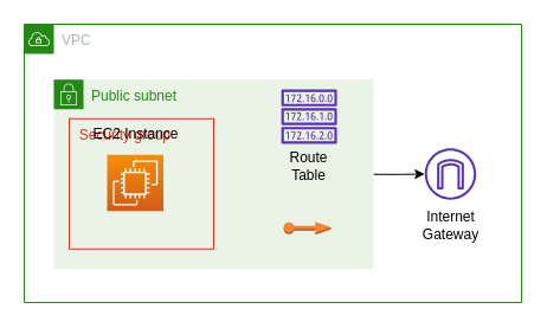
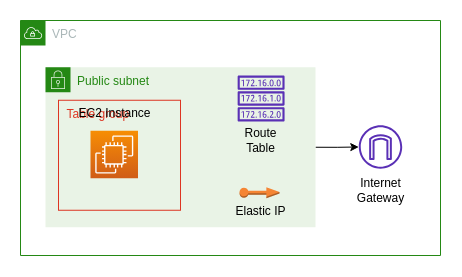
  <mxCell id="0" />
  <mxCell id="1" parent="0" />
  <mxCell id="2" value="VPC" style="points=[[0,0],[0.25,0],[0.5,0],[0.75,0],[1,0],[1,0.25],[1,0.5],[1,0.75],[1,1],[0.75,1],[0.5,1],[0.25,1],[0,1],[0,0.75],[0,0.5],[0,0.25]];outlineConnect=0;gradientColor=none;html=1;whiteSpace=wrap;fontSize=12;fontStyle=0;shape=mxgraph.aws4.group;grIcon=mxgraph.aws4.group_vpc;strokeColor=#248814;fillColor=none;verticalAlign=top;align=left;spacingLeft=30;fontColor=#AAB7B8;dashed=0;" parent="1" vertex="1"><mxGeometry x="20" y="20" width="420" height="235" as="geometry" /></mxCell>
  <mxCell id="3" style="edgeStyle=orthogonalEdgeStyle;rounded=0;orthogonalLoop=1;jettySize=auto;html=1;exitX=1;exitY=0.5;exitDx=0;exitDy=0;" parent="1" source="4" target="14" edge="1"><mxGeometry relative="1" as="geometry" /></mxCell>
  <mxCell id="4" value="Public subnet" style="points=[[0,0],[0.25,0],[0.5,0],[0.75,0],[1,0],[1,0.25],[1,0.5],[1,0.75],[1,1],[0.75,1],[0.5,1],[0.25,1],[0,1],[0,0.75],[0,0.5],[0,0.25]];outlineConnect=0;gradientColor=none;html=1;whiteSpace=wrap;fontSize=12;fontStyle=0;shape=mxgraph.aws4.group;grIcon=mxgraph.aws4.group_security_group;grStroke=0;strokeColor=#248814;fillColor=#E9F3E6;verticalAlign=top;align=left;spacingLeft=30;fontColor=#248814;dashed=0;" parent="1" vertex="1"><mxGeometry x="45" y="66.75" width="270" height="160" as="geometry" /></mxCell>
- <mxCell id="5" value="  Security group" style="fillColor=none;strokeColor=#DD3522;verticalAlign=top;fontStyle=0;fontColor=#DD3522;align=left;" parent="1" vertex="1"><mxGeometry x="58" y="99.75" width="122" height="110" as="geometry" /></mxCell>
+ <mxCell id="5" value="  Table group" style="fillColor=none;strokeColor=#DD3522;verticalAlign=top;fontStyle=0;fontColor=#DD3522;align=left;" parent="1" vertex="1"><mxGeometry x="58" y="99.75" width="122" height="110" as="geometry" /></mxCell>
  <mxCell id="6" value="EC2 Instance" style="text;html=1;resizable=0;autosize=1;align=center;verticalAlign=middle;points=[];fillColor=none;strokeColor=none;rounded=0;" parent="1" vertex="1"><mxGeometry x="68.75" y="102.75" width="90" height="20" as="geometry" /></mxCell>
  <mxCell id="7" value="" style="outlineConnect=0;fontColor=#232F3E;gradientColor=#F78E04;gradientDirection=north;fillColor=#D05C17;strokeColor=#ffffff;dashed=0;verticalLabelPosition=bottom;verticalAlign=top;align=center;html=1;fontSize=12;fontStyle=0;aspect=fixed;shape=mxgraph.aws4.resourceIcon;resIcon=mxgraph.aws4.ec2;" parent="1" vertex="1"><mxGeometry x="90" y="130.25" width="47.5" height="47.5" as="geometry" /></mxCell>
  <mxCell id="8" value="" style="group" parent="1" vertex="1" connectable="0"><mxGeometry x="235" y="75" width="50" height="79.5" as="geometry" /></mxCell>
  <mxCell id="9" value="" style="outlineConnect=0;fontColor=#232F3E;gradientColor=none;fillColor=#5A30B5;strokeColor=none;dashed=0;verticalLabelPosition=bottom;verticalAlign=top;align=center;html=1;fontSize=12;fontStyle=0;aspect=fixed;pointerEvents=1;shape=mxgraph.aws4.route_table;" parent="8" vertex="1"><mxGeometry x="2" width="47.21" height="46" as="geometry" /></mxCell>
  <mxCell id="10" value="Route &lt;br&gt;Table" style="text;html=1;resizable=0;autosize=1;align=center;verticalAlign=middle;points=[];fillColor=none;strokeColor=none;rounded=0;" parent="8" vertex="1"><mxGeometry y="49.5" width="50" height="30" as="geometry" /></mxCell>
  <mxCell id="11" value="" style="outlineConnect=0;dashed=0;verticalLabelPosition=bottom;verticalAlign=top;align=center;html=1;shape=mxgraph.aws3.elastic_ip;fillColor=#F58534;gradientColor=none;" parent="1" vertex="1"><mxGeometry x="239" y="186.75" width="40" height="10.98" as="geometry" /></mxCell>
+ <mxCell id="12" value="Elastic IP" style="text;html=1;resizable=0;autosize=1;align=center;verticalAlign=middle;points=[];fillColor=none;strokeColor=none;rounded=0;" parent="1" vertex="1"><mxGeometry x="225" y="200.75" width="70" height="20" as="geometry" /></mxCell>
  <mxCell id="13" value="" style="group" parent="1" vertex="1" connectable="0"><mxGeometry x="350" y="124.75" width="60" height="80.001" as="geometry" /></mxCell>
  <mxCell id="14" value="" style="outlineConnect=0;fontColor=#232F3E;fillColor=#5A30B5;strokeColor=none;dashed=0;verticalLabelPosition=bottom;verticalAlign=top;align=center;html=1;fontSize=12;fontStyle=0;aspect=fixed;pointerEvents=1;shape=mxgraph.aws4.internet_gateway;sketch=0;" parent="13" vertex="1"><mxGeometry x="8.286" width="43.421" height="43.421" as="geometry" /></mxCell>
  <mxCell id="15" value="Internet&lt;br&gt;Gateway" style="text;html=1;resizable=0;autosize=1;align=center;verticalAlign=middle;points=[];fillColor=none;strokeColor=none;rounded=0;" parent="13" vertex="1"><mxGeometry y="50.001" width="60" height="30" as="geometry" /></mxCell>
